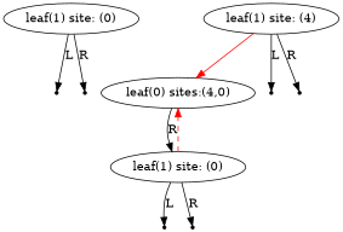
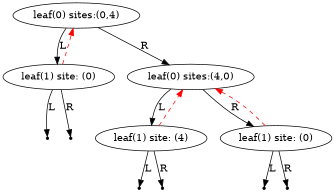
  digraph {
    node [shape=point]
+   n1 [label="leaf(0) sites:(0,4)" shape=""]
    n2 [label="leaf(1) site: (0)" shape=""]
    n3 [label="leaf(0) sites:(4,0)" shape=""]
    nullptr_l_106232231
    nullptr_r_106232231
    n6 [label="leaf(1) site: (4)" shape=""]
    n7 [label="leaf(1) site: (0)" shape=""]
    nullptr_l_379931796
    nullptr_r_379931796
    nullptr_l_245246554
    nullptr_r_245246554
+   n1 -> n2 [label=L]
+   n1 -> n3 [label=R]
+   n2 -> n1 [color=red style=dashed]
    n2 -> nullptr_l_106232231 [label=L]
    n2 -> nullptr_r_106232231 [label=R]
+   n3 -> n6 [label=L]
    n3 -> n7 [label=R]
-   n6 -> n3 [color=red style=solid]
+   n6 -> n3 [color=red style=dashed]
    n6 -> nullptr_l_379931796 [label=L]
    n6 -> nullptr_r_379931796 [label=R]
    n7 -> n3 [color=red style=dashed]
    n7 -> nullptr_l_245246554 [label=L]
    n7 -> nullptr_r_245246554 [label=R]
  }
